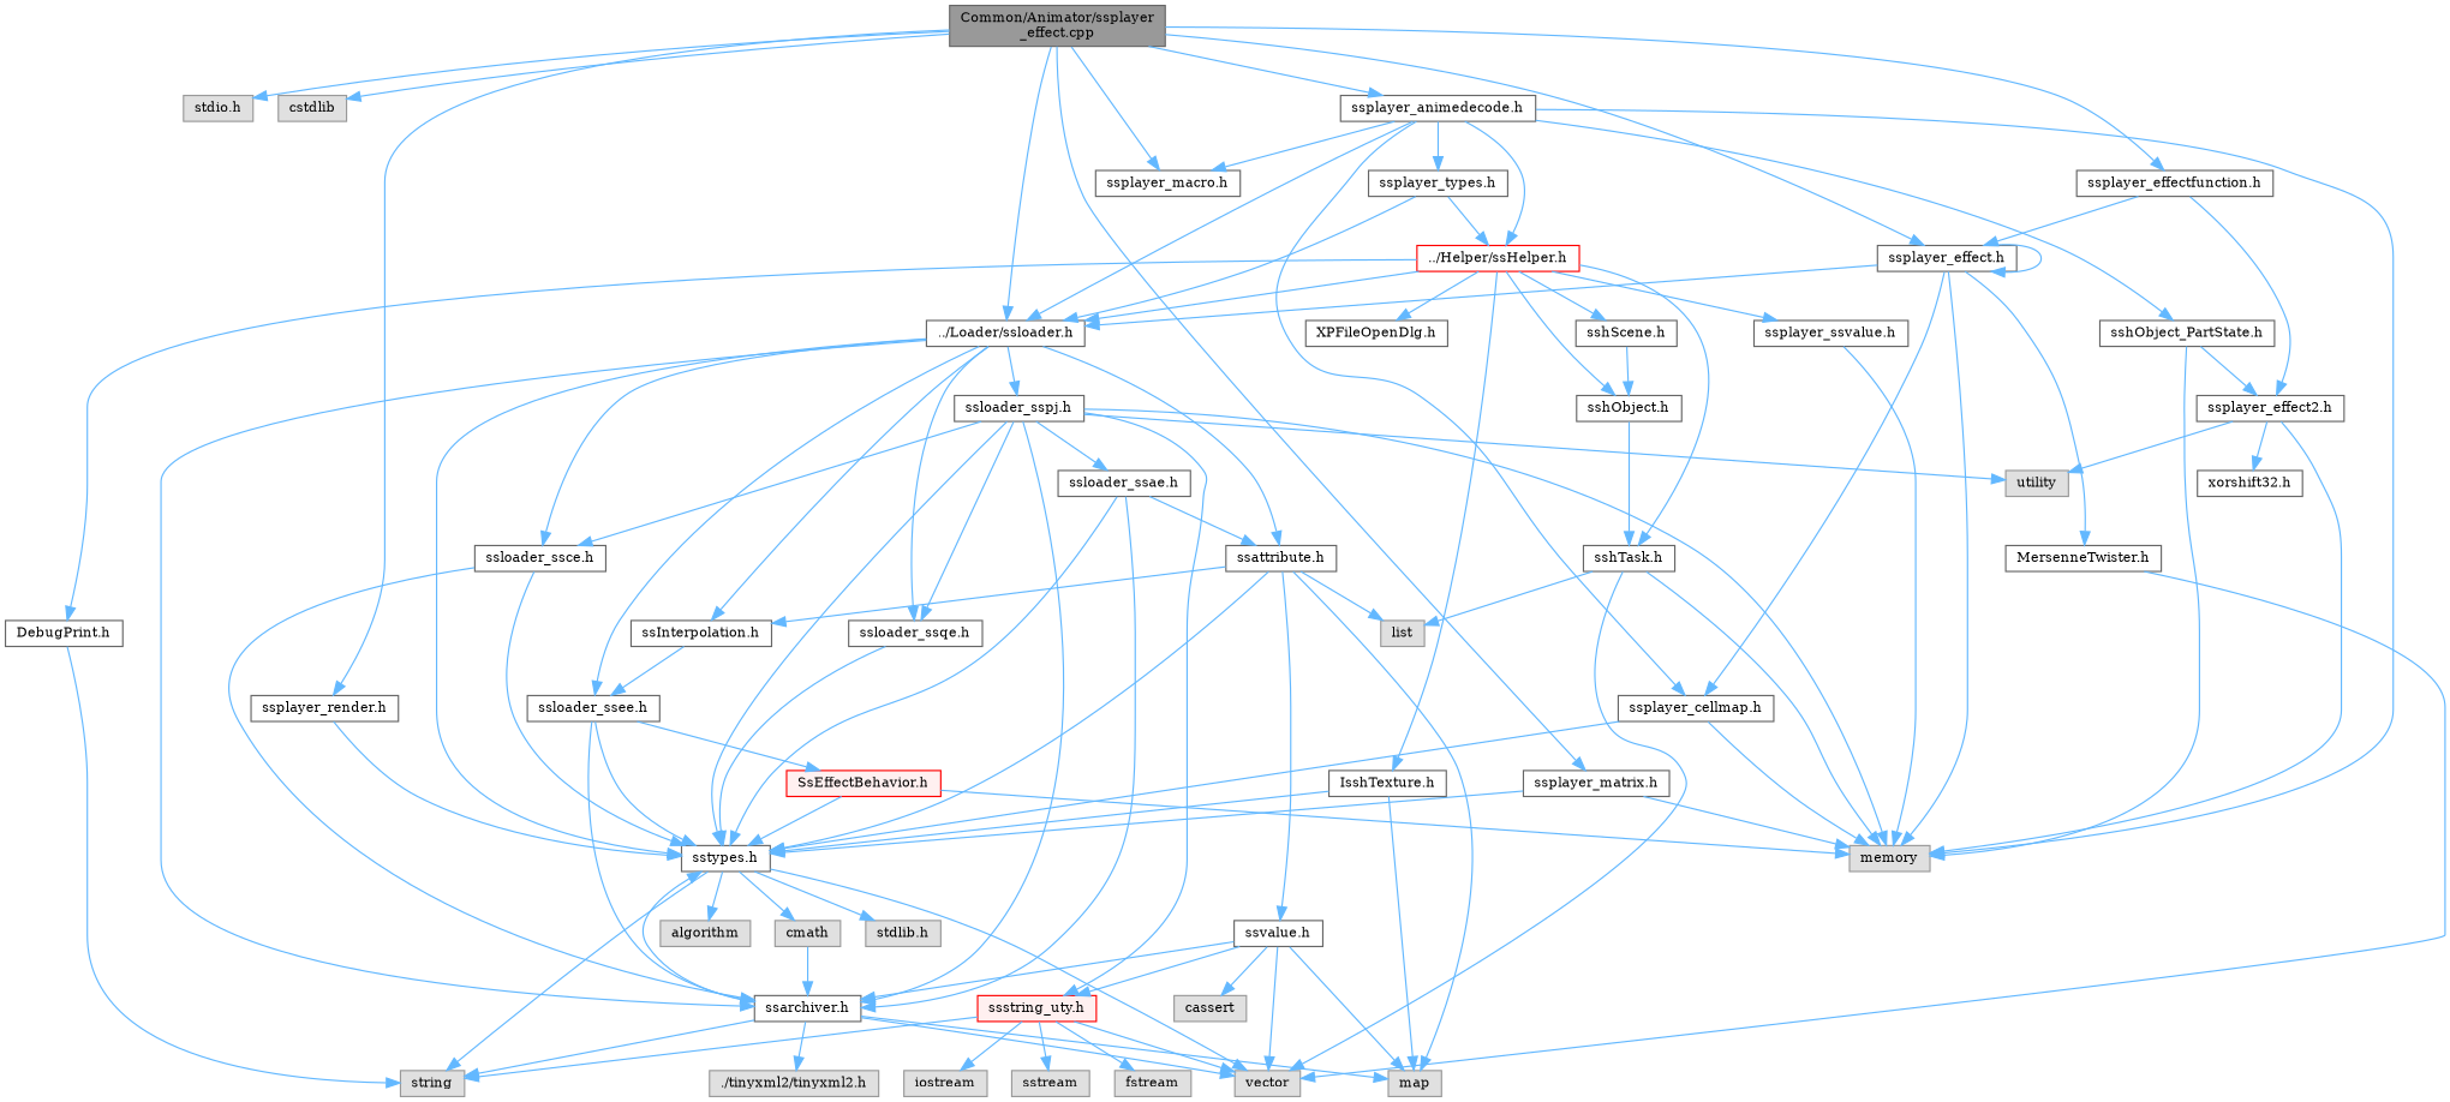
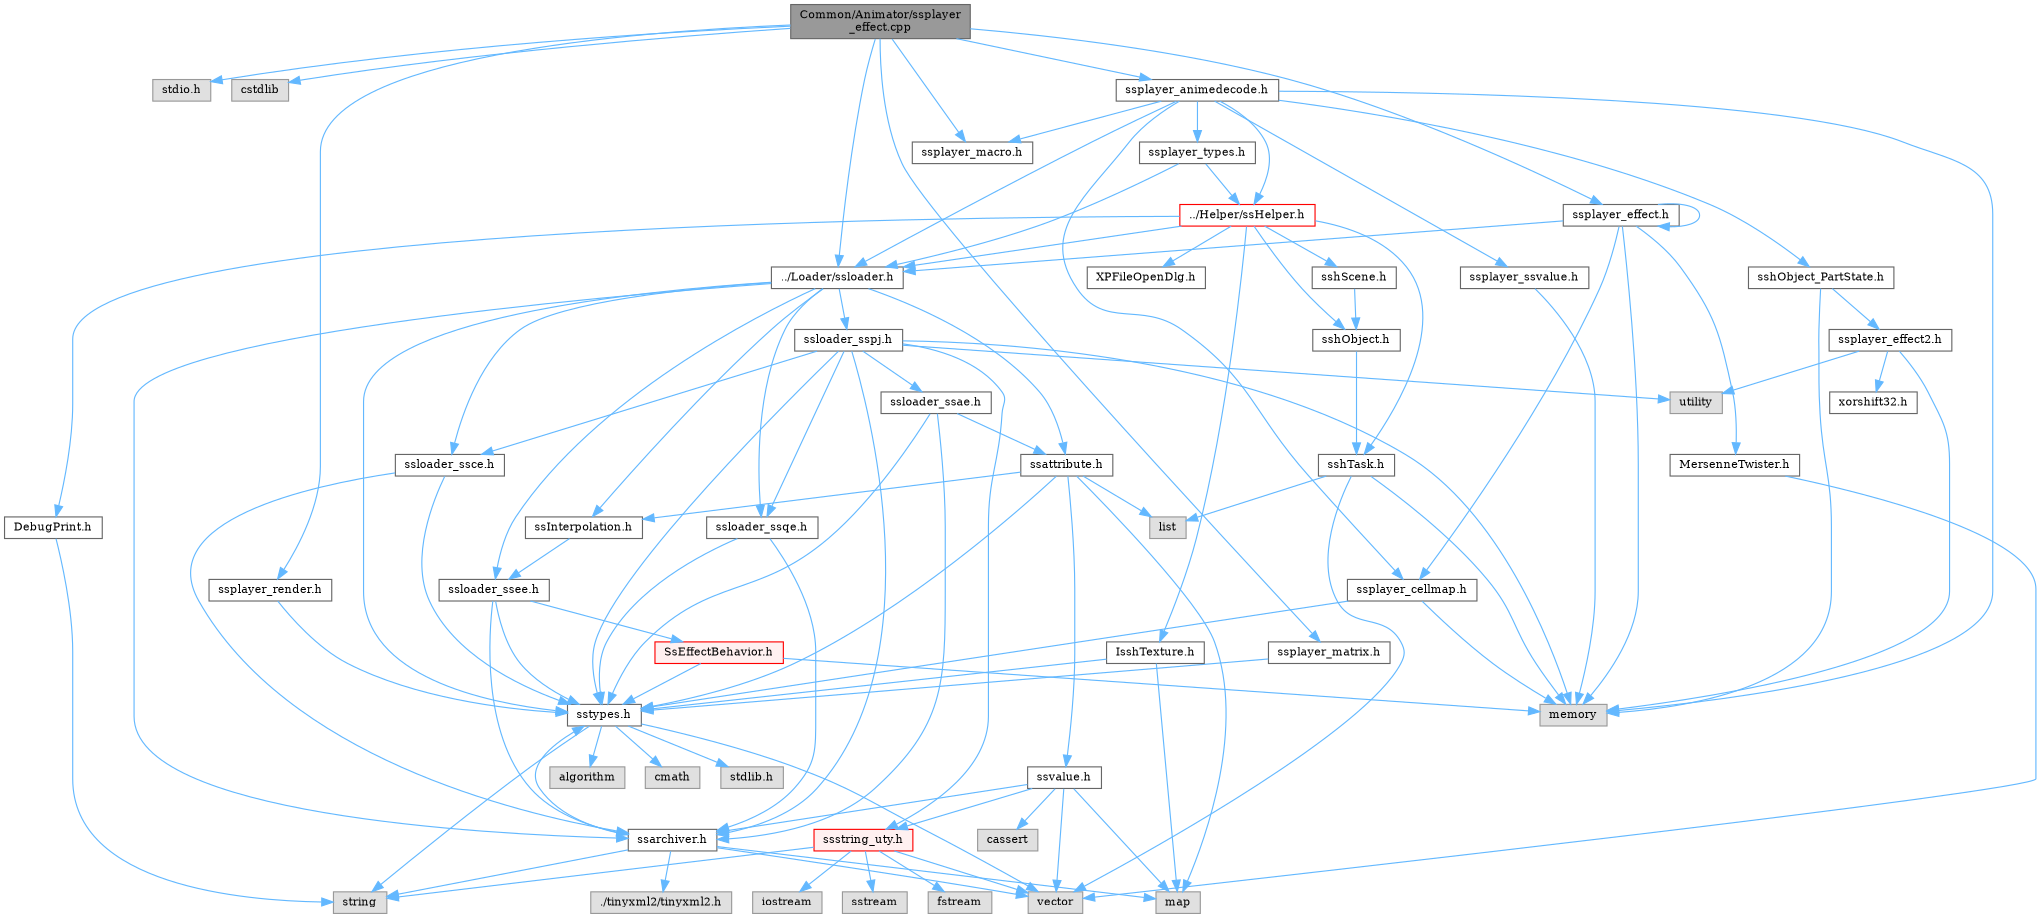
  digraph {
    fontname="DejaVu Serif"
    node [color=grey40 fillcolor=white fontname="DejaVu Serif" fontsize=10 shape=box style=filled]
    edge [color=steelblue1 fontname="DejaVu Serif" fontsize=10 labelfontname=Helvetica labelfontsize=10 style=solid]
    n1 [color=gray40 fillcolor=grey60 fontcolor=black height=0.2 label="Common/Animator/ssplayer\l_effect.cpp" width=0.4]
    n2 [color=grey60 fillcolor="#E0E0E0" height=0.2 label="stdio.h" width=0.4]
    n3 [color=grey60 fillcolor="#E0E0E0" height=0.2 label=cstdlib width=0.4]
    n4 [height=0.2 label="../Loader/ssloader.h" width=0.4]
    n5 [height=0.2 label="ssplayer_animedecode.h" width=0.4]
    n6 [height=0.2 label="ssplayer_macro.h" width=0.4]
    n7 [height=0.2 label="ssplayer_effect.h" width=0.4]
    n8 [height=0.2 label="ssplayer_matrix.h" width=0.4]
    n9 [height=0.2 label="ssplayer_render.h" width=0.4]
-   n10 [height=0.2 label="ssplayer_effectfunction.h" width=0.4]
    n11 [height=0.2 label="sstypes.h" width=0.4]
    n12 [height=0.2 label="ssarchiver.h" width=0.4]
    n13 [height=0.2 label="ssattribute.h" width=0.4]
    n14 [height=0.2 label="ssInterpolation.h" width=0.4]
    n15 [height=0.2 label="ssloader_sspj.h" width=0.4]
    n16 [height=0.2 label="ssloader_ssce.h" width=0.4]
    n17 [height=0.2 label="ssloader_ssee.h" width=0.4]
    n18 [height=0.2 label="ssloader_ssqe.h" width=0.4]
    n19 [color=grey60 fillcolor="#E0E0E0" height=0.2 label=memory width=0.4]
    n20 [color=red height=0.2 label="../Helper/ssHelper.h" width=0.4]
    n21 [height=0.2 label="ssplayer_types.h" width=0.4]
    n22 [height=0.2 label="ssplayer_cellmap.h" width=0.4]
    n23 [height=0.2 label="sshObject_PartState.h" width=0.4]
    n24 [height=0.2 label="ssplayer_ssvalue.h" width=0.4]
    n25 [height=0.2 label="MersenneTwister.h" width=0.4]
    n26 [height=0.2 label="ssplayer_effect2.h" width=0.4]
    n27 [color=grey60 fillcolor="#E0E0E0" height=0.2 label="stdlib.h" width=0.4]
    n28 [color=grey60 fillcolor="#E0E0E0" height=0.2 label=string width=0.4]
    n29 [color=grey60 fillcolor="#E0E0E0" height=0.2 label=vector width=0.4]
    n30 [color=grey60 fillcolor="#E0E0E0" height=0.2 label=cmath width=0.4]
    n31 [color=grey60 fillcolor="#E0E0E0" height=0.2 label=algorithm width=0.4]
    n32 [color=grey60 fillcolor="#E0E0E0" height=0.2 label="./tinyxml2/tinyxml2.h" width=0.4]
    n33 [color=grey60 fillcolor="#E0E0E0" height=0.2 label=map width=0.4]
    n34 [height=0.2 label="ssvalue.h" width=0.4]
    n35 [color=grey60 fillcolor="#E0E0E0" height=0.2 label=list width=0.4]
    n36 [height=0.2 label="ssloader_ssae.h" width=0.4]
    n37 [color=red fillcolor="#FFF0F0" height=0.2 label="ssstring_uty.h" width=0.4]
    n38 [color=grey60 fillcolor="#E0E0E0" height=0.2 label=utility width=0.4]
    n39 [color=red fillcolor="#FFF0F0" height=0.2 label="SsEffectBehavior.h" width=0.4]
    n40 [color=grey60 fillcolor="#E0E0E0" height=0.2 label=cassert width=0.4]
    n41 [color=grey60 fillcolor="#E0E0E0" height=0.2 label=fstream width=0.4]
    n42 [color=grey60 fillcolor="#E0E0E0" height=0.2 label=iostream width=0.4]
    n43 [color=grey60 fillcolor="#E0E0E0" height=0.2 label=sstream width=0.4]
    n44 [height=0.2 label="sshObject.h" width=0.4]
    n45 [height=0.2 label="sshTask.h" width=0.4]
    n46 [height=0.2 label="sshScene.h" width=0.4]
    n47 [height=0.2 label="IsshTexture.h" width=0.4]
    n48 [height=0.2 label="XPFileOpenDlg.h" width=0.4]
    n49 [height=0.2 label="DebugPrint.h" width=0.4]
    n50 [height=0.2 label="xorshift32.h" width=0.4]
    n1 -> n2
    n1 -> n3
    n1 -> n4
    n1 -> n5
    n1 -> n6
    n1 -> n7
    n1 -> n8
    n1 -> n9
-   n1 -> n10
    n4 -> n11
    n4 -> n12
    n4 -> n13
    n4 -> n14
    n4 -> n15
    n4 -> n16
    n4 -> n17
    n4 -> n18
    n5 -> n4
    n5 -> n6
    n5 -> n19
    n5 -> n20
    n5 -> n21
    n5 -> n22
    n5 -> n23
-   n20 -> n24
+   n5 -> n24
    n7 -> n4
    n7 -> n7
    n7 -> n19
    n7 -> n22
    n7 -> n25
    n8 -> n11
-   n8 -> n19
    n9 -> n11
-   n10 -> n7
-   n10 -> n26
    n11 -> n27
    n11 -> n28
    n11 -> n29
    n11 -> n30
    n11 -> n31
    n12 -> n11
    n12 -> n28
    n12 -> n29
    n12 -> n32
    n12 -> n33
    n13 -> n11
    n13 -> n14
    n13 -> n33
    n13 -> n34
    n13 -> n35
    n14 -> n17
    n15 -> n11
    n15 -> n12
    n15 -> n16
    n15 -> n18
    n15 -> n19
    n15 -> n36
    n15 -> n37
    n15 -> n38
    n16 -> n11
    n16 -> n12
    n17 -> n11
    n17 -> n12
    n17 -> n39
    n18 -> n11
-   n30 -> n12
+   n18 -> n12
    n20 -> n4
    n20 -> n44
    n20 -> n45
    n20 -> n46
    n20 -> n47
    n20 -> n48
    n20 -> n49
    n21 -> n4
    n21 -> n20
    n22 -> n11
    n22 -> n19
    n23 -> n19
    n23 -> n26
    n24 -> n19
    n25 -> n29
    n26 -> n19
    n26 -> n38
    n26 -> n50
    n34 -> n12
    n34 -> n29
    n34 -> n33
    n34 -> n37
    n34 -> n40
    n36 -> n11
    n36 -> n12
    n36 -> n13
    n37 -> n28
    n37 -> n29
    n37 -> n41
    n37 -> n42
    n37 -> n43
    n39 -> n11
    n39 -> n19
    n44 -> n45
    n45 -> n19
    n45 -> n29
    n45 -> n35
    n46 -> n44
    n47 -> n11
    n47 -> n33
    n49 -> n28
  }
